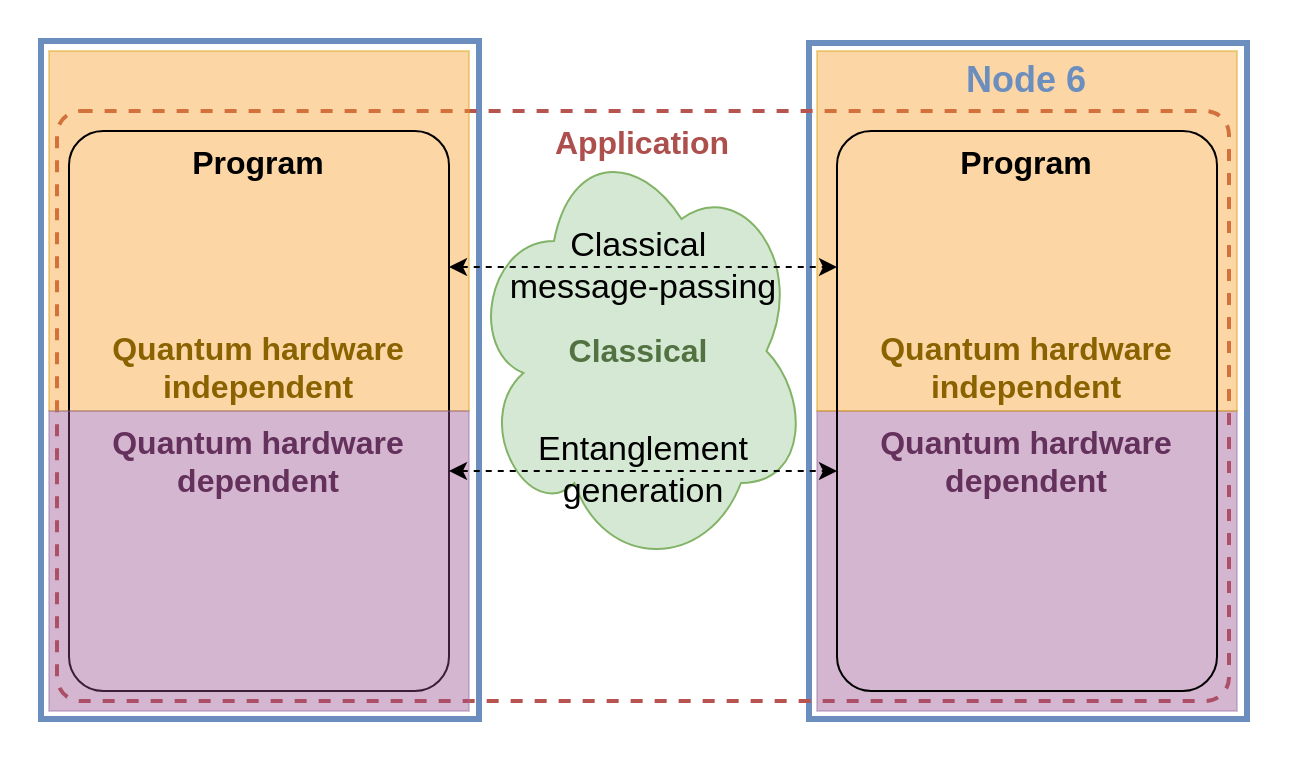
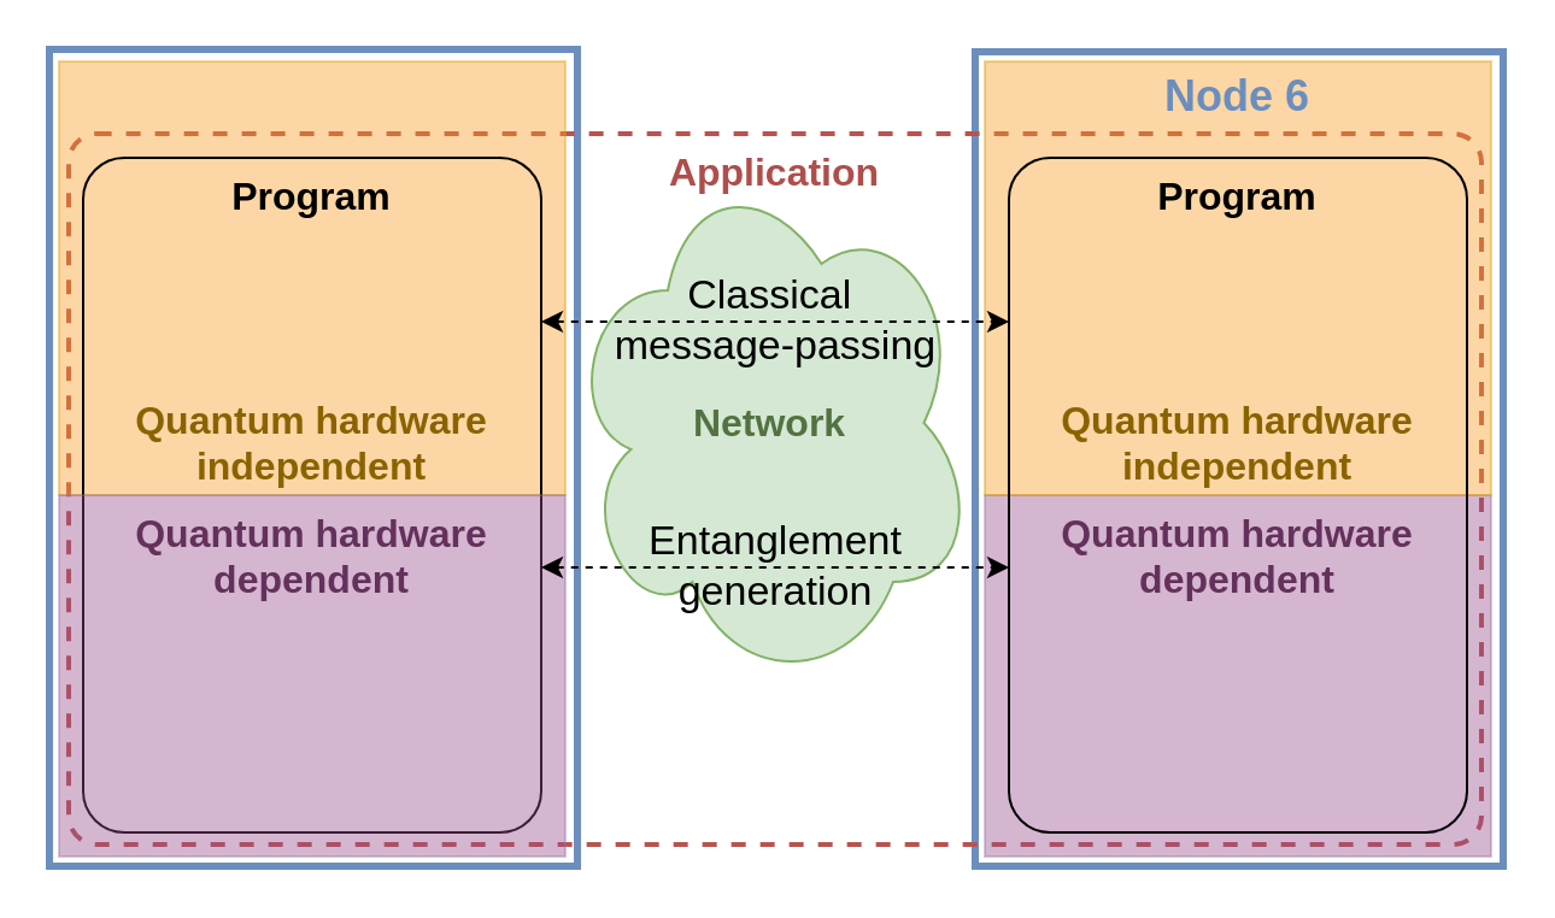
  <mxCell id="0" />
  <mxCell id="1" parent="0" />
  <mxCell id="2" value="" style="rounded=0;whiteSpace=wrap;html=1;strokeColor=#6c8ebf;strokeWidth=3;fontSize=16;fillColor=none;" parent="1" vertex="1"><mxGeometry x="404" y="21" width="219" height="338" as="geometry" /></mxCell>
  <mxCell id="3" value="" style="rounded=0;whiteSpace=wrap;html=1;strokeColor=#6c8ebf;strokeWidth=3;fontSize=16;fillColor=none;" parent="1" vertex="1"><mxGeometry x="20" y="20" width="219" height="339" as="geometry" /></mxCell>
  <mxCell id="4" value="Application" style="rounded=1;whiteSpace=wrap;html=1;fillColor=none;strokeColor=#b85450;strokeWidth=2;dashed=1;verticalAlign=top;fontSize=16;arcSize=4;fontColor=#AD4F4C;fontStyle=1" parent="1" vertex="1"><mxGeometry x="28" y="55" width="586" height="295" as="geometry" /></mxCell>
  <mxCell id="5" value="Quantum hardware dependent" style="rounded=0;whiteSpace=wrap;html=1;fillColor=#964A8B;strokeColor=#9673a6;verticalAlign=top;fontColor=#63315C;fontStyle=1;opacity=40;fontSize=16;" parent="1" vertex="1"><mxGeometry x="408" y="205" width="210" height="150" as="geometry" /></mxCell>
  <mxCell id="6" value="Quantum hardware independent" style="rounded=0;whiteSpace=wrap;html=1;fillColor=#F89C20;strokeColor=#d79b00;verticalAlign=bottom;fontColor=#8A6300;fontStyle=1;opacity=40;fontSize=16;" parent="1" vertex="1"><mxGeometry x="408" y="25" width="210" height="180" as="geometry" /></mxCell>
  <mxCell id="7" value="Program" style="rounded=1;whiteSpace=wrap;html=1;verticalAlign=top;fontStyle=1;arcSize=9;fontSize=16;fillColor=none;strokeWidth=1;" parent="1" vertex="1"><mxGeometry x="418" y="65" width="190" height="280" as="geometry" /></mxCell>
  <mxCell id="8" value="Quantum hardware independent" style="rounded=0;whiteSpace=wrap;html=1;fillColor=#F89C20;strokeColor=#d79b00;verticalAlign=bottom;fontColor=#8A6300;fontStyle=1;opacity=40;fontSize=16;" parent="1" vertex="1"><mxGeometry x="24" y="25" width="210" height="180" as="geometry" /></mxCell>
  <mxCell id="9" value="Program" style="rounded=1;whiteSpace=wrap;html=1;verticalAlign=top;fontStyle=1;arcSize=9;fontSize=16;strokeWidth=1;fillColor=none;" parent="1" vertex="1"><mxGeometry x="34" y="65" width="190" height="280" as="geometry" /></mxCell>
  <mxCell id="10" value="Quantum hardware dependent" style="rounded=0;whiteSpace=wrap;html=1;fillColor=#964A8B;strokeColor=#9673a6;verticalAlign=top;fontColor=#63315C;fontStyle=1;opacity=40;fontSize=16;" parent="1" vertex="1"><mxGeometry x="24" y="205" width="210" height="150" as="geometry" /></mxCell>
- <mxCell id="11" value="Classical" style="ellipse;shape=cloud;whiteSpace=wrap;html=1;fontSize=16;fillColor=#d5e8d4;strokeColor=#82b366;fontColor=#527341;fontStyle=1" parent="1" vertex="1"><mxGeometry x="234" y="65" width="170" height="220" as="geometry" /></mxCell>
+ <mxCell id="11" value="Network" style="ellipse;shape=cloud;whiteSpace=wrap;html=1;fontSize=16;fillColor=#d5e8d4;strokeColor=#82b366;fontColor=#527341;fontStyle=1" parent="1" vertex="1"><mxGeometry x="234" y="65" width="170" height="220" as="geometry" /></mxCell>
  <mxCell id="12" value="Node 6" style="text;html=1;align=center;verticalAlign=middle;whiteSpace=wrap;rounded=0;dashed=1;strokeWidth=2;fontSize=18;fontColor=#6C8EBF;fontStyle=1" parent="1" vertex="1"><mxGeometry x="473" y="25" width="80" height="30" as="geometry" /></mxCell>
  <mxCell id="13" value="Classical&amp;nbsp;&lt;div style=&quot;font-size: 17px;&quot;&gt;message-passing&lt;/div&gt;" style="endArrow=classic;html=1;dashed=1;startArrow=classic;startFill=1;endFill=1;labelBackgroundColor=none;fontSize=17;" parent="1" edge="1"><mxGeometry width="50" height="50" relative="1" as="geometry"><mxPoint x="224" y="133" as="sourcePoint" /><mxPoint x="418" y="133" as="targetPoint" /></mxGeometry></mxCell>
  <mxCell id="14" value="Entanglement&lt;div style=&quot;font-size: 17px;&quot;&gt;generation&lt;/div&gt;" style="endArrow=classic;html=1;dashed=1;startArrow=classic;startFill=1;endFill=1;labelBackgroundColor=none;fontSize=17;" parent="1" edge="1"><mxGeometry width="50" height="50" relative="1" as="geometry"><mxPoint x="224" y="235" as="sourcePoint" /><mxPoint x="418" y="235" as="targetPoint" /></mxGeometry></mxCell>
